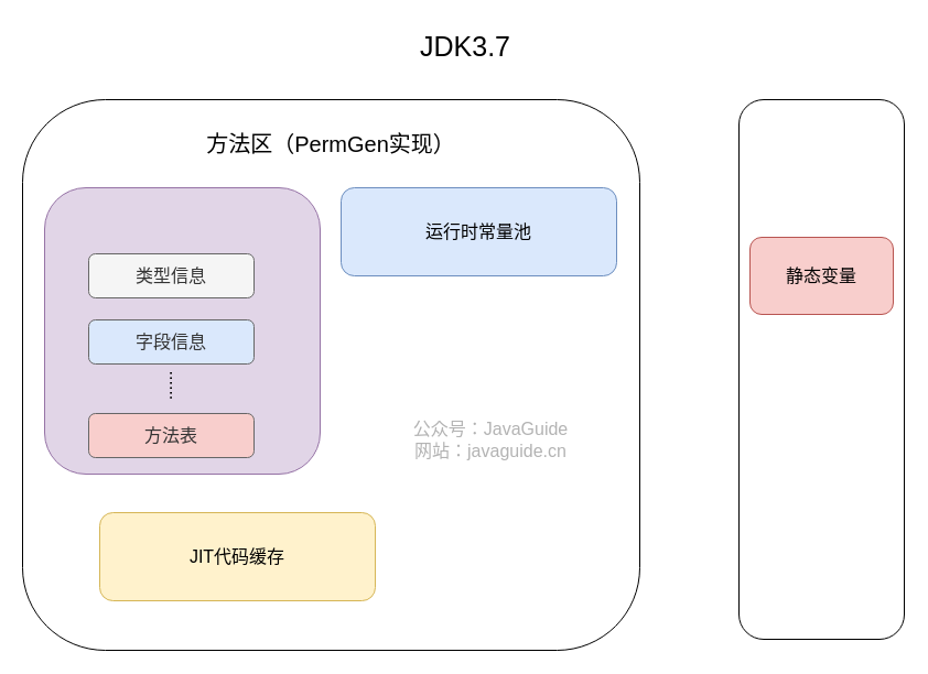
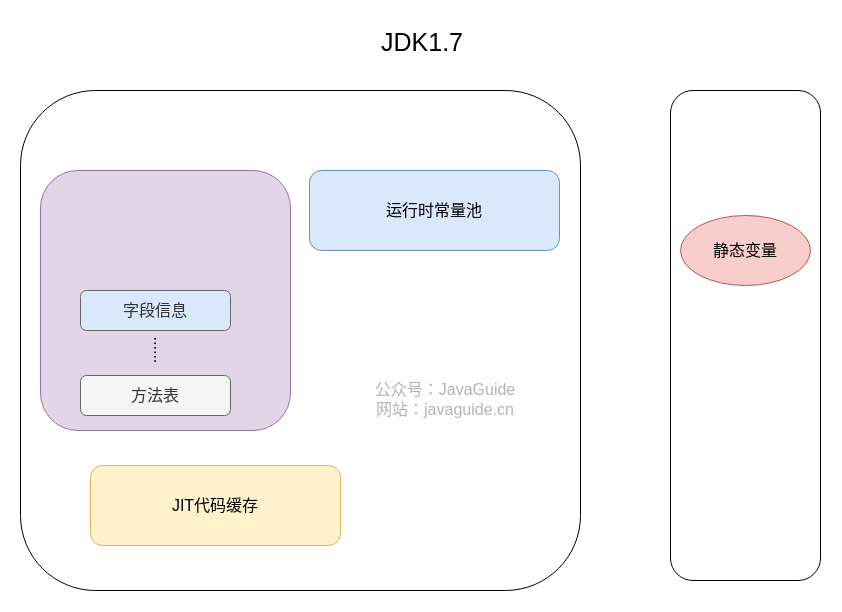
  <mxCell id="0" />
  <mxCell id="1" parent="0" />
  <mxCell id="2" value="" style="rounded=1;whiteSpace=wrap;html=1;sketch=0;fontSize=16;glass=0;shadow=0;" parent="1" vertex="1"><mxGeometry x="20" y="90" width="560" height="500" as="geometry" /></mxCell>
  <mxCell id="3" value="" style="rounded=1;whiteSpace=wrap;html=1;sketch=0;fontSize=16;" parent="1" vertex="1"><mxGeometry x="670" y="90" width="150" height="490" as="geometry" /></mxCell>
- <mxCell id="4" value="静态变量" style="rounded=1;whiteSpace=wrap;html=1;fillColor=#f8cecc;strokeColor=#b85450;sketch=0;fontSize=16;" parent="1" vertex="1"><mxGeometry x="680" y="215" width="130" height="70" as="geometry" /></mxCell>
+ <mxCell id="4" value="静态变量" style="ellipse;whiteSpace=wrap;html=1;fillColor=#f8cecc;strokeColor=#b85450;sketch=0;fontSize=16;" parent="1" vertex="1"><mxGeometry x="680" y="215" width="130" height="70" as="geometry" /></mxCell>
  <mxCell id="5" value="" style="rounded=1;whiteSpace=wrap;html=1;fillColor=#dae8fc;strokeColor=#6c8ebf;sketch=0;fontSize=16;glass=0;shadow=0;" parent="1" vertex="1"><mxGeometry x="309" y="170" width="250" height="80" as="geometry" /></mxCell>
  <mxCell id="6" value="运行时常量池" style="text;html=1;strokeColor=none;fillColor=none;align=center;verticalAlign=middle;whiteSpace=wrap;rounded=1;fontSize=16;sketch=0;glass=0;shadow=0;" parent="1" vertex="1"><mxGeometry x="294" y="200" width="280" height="20" as="geometry" /></mxCell>
  <mxCell id="7" value="JIT代码缓存" style="rounded=1;whiteSpace=wrap;html=1;fillColor=#fff2cc;strokeColor=#d6b656;sketch=0;fontSize=16;glass=0;shadow=0;" parent="1" vertex="1"><mxGeometry x="90" y="465" width="250" height="80" as="geometry" /></mxCell>
  <mxCell id="8" value="" style="rounded=1;whiteSpace=wrap;html=1;fillColor=#e1d5e7;strokeColor=#9673a6;sketch=0;fontSize=16;glass=0;shadow=0;" parent="1" vertex="1"><mxGeometry x="40" y="170" width="250" height="260" as="geometry" /></mxCell>
- <mxCell id="9" value="类型信息" style="rounded=1;whiteSpace=wrap;html=1;fillColor=#f5f5f5;strokeColor=#666666;sketch=0;fontSize=16;fontColor=#333333;glass=0;shadow=0;" parent="1" vertex="1"><mxGeometry x="80" y="230" width="150" height="40" as="geometry" /></mxCell>
  <mxCell id="10" value="字段信息" style="rounded=1;whiteSpace=wrap;html=1;fillColor=#dae8fc;strokeColor=#666666;sketch=0;fontSize=16;fontColor=#333333;glass=0;shadow=0;" parent="1" vertex="1"><mxGeometry x="80" y="290" width="150" height="40" as="geometry" /></mxCell>
- <mxCell id="11" value="方法表" style="rounded=1;whiteSpace=wrap;html=1;fillColor=#f8cecc;strokeColor=#666666;sketch=0;fontSize=16;fontColor=#333333;glass=0;shadow=0;" parent="1" vertex="1"><mxGeometry x="80" y="375" width="150" height="40" as="geometry" /></mxCell>
+ <mxCell id="11" value="方法表" style="rounded=1;whiteSpace=wrap;html=1;fillColor=#f5f5f5;strokeColor=#666666;sketch=0;fontSize=16;fontColor=#333333;glass=0;shadow=0;" parent="1" vertex="1"><mxGeometry x="80" y="375" width="150" height="40" as="geometry" /></mxCell>
  <mxCell id="12" value="......" style="text;html=1;strokeColor=none;fillColor=none;align=center;verticalAlign=middle;whiteSpace=wrap;rounded=1;fontSize=16;horizontal=0;sketch=0;glass=1;shadow=0;" parent="1" vertex="1"><mxGeometry x="130" y="340" width="40" height="20" as="geometry" /></mxCell>
- <mxCell id="13" value="方法区（PermGen实现）" style="text;html=1;strokeColor=none;fillColor=none;align=center;verticalAlign=middle;whiteSpace=wrap;rounded=1;fontSize=20;sketch=0;glass=1;shadow=0;" parent="1" vertex="1"><mxGeometry x="150" y="120" width="300" height="20" as="geometry" /></mxCell>
- <mxCell id="14" value="&lt;span style=&quot;color: rgb(0 , 0 , 0) ; font-family: &amp;#34;helvetica&amp;#34; ; font-size: 25px ; font-style: normal ; font-weight: 400 ; letter-spacing: normal ; text-align: center ; text-indent: 0px ; text-transform: none ; word-spacing: 0px ; display: inline ; float: none&quot;&gt;JDK3.7&lt;/span&gt;" style="text;whiteSpace=wrap;html=1;sketch=0;" parent="1" vertex="1"><mxGeometry x="379" y="20" width="110" height="30" as="geometry" /></mxCell>
+ <mxCell id="14" value="&lt;span style=&quot;color: rgb(0 , 0 , 0) ; font-family: &amp;#34;helvetica&amp;#34; ; font-size: 25px ; font-style: normal ; font-weight: 400 ; letter-spacing: normal ; text-align: center ; text-indent: 0px ; text-transform: none ; word-spacing: 0px ; display: inline ; float: none&quot;&gt;JDK1.7&lt;/span&gt;" style="text;whiteSpace=wrap;html=1;sketch=0;" parent="1" vertex="1"><mxGeometry x="379" y="20" width="110" height="30" as="geometry" /></mxCell>
  <mxCell id="15" value="公众号：JavaGuide&lt;br style=&quot;font-size: 16px;&quot;&gt;网站：javaguide.cn" style="text;html=1;strokeColor=none;fillColor=none;align=center;verticalAlign=middle;whiteSpace=wrap;rounded=0;labelBackgroundColor=none;fontSize=16;fontColor=#B3B3B3;rotation=0;sketch=0;shadow=0;" vertex="1" parent="1"><mxGeometry x="360" y="375" width="170" height="47.5" as="geometry" /></mxCell>
